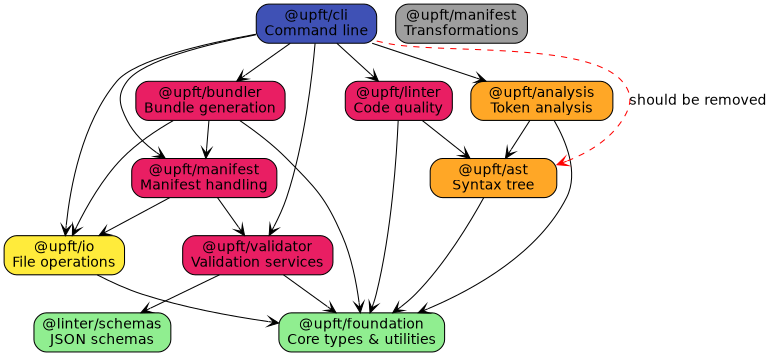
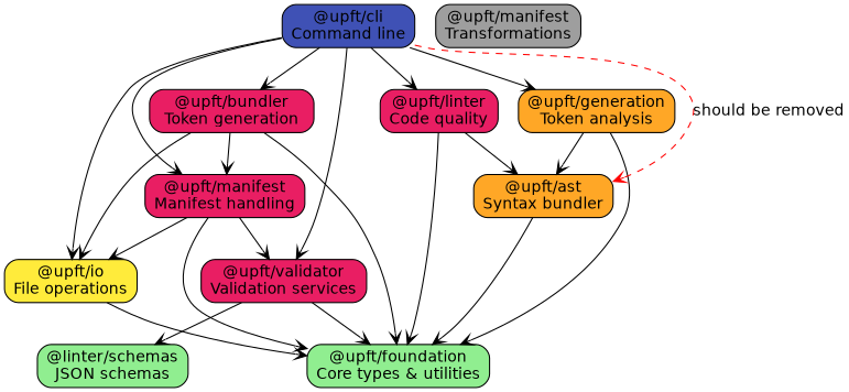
  strict digraph {
    fontname="DejaVu Sans"
    rankdir=TD
    node [fillcolor="#e91e63" fontname="DejaVu Sans" shape=box style="rounded,filled"]
    edge [arrowhead=vee fontname="DejaVu Sans"]
    n1 [fillcolor="#90ee90" label="@upft/foundation\nCore types & utilities"]
    n2 [fillcolor="#90ee90" label="@linter/schemas\nJSON schemas"]
    n3 [fillcolor="#ffeb3b" label="@upft/io\nFile operations"]
-   n4 [fillcolor="#ffa726" label="@upft/ast\nSyntax tree"]
-   n5 [fillcolor="#ffa726" label="@upft/analysis\nToken analysis"]
+   n4 [fillcolor="#ffa726" label="@upft/ast\nSyntax bundler"]
+   n5 [fillcolor="#ffa726" label="@upft/generation\nToken analysis"]
    n6 [label="@upft/validator\nValidation services"]
    n7 [label="@upft/linter\nCode quality"]
    n8 [label="@upft/manifest\nManifest handling"]
-   n9 [label="@upft/bundler\nBundle generation"]
+   n9 [label="@upft/bundler\nToken generation"]
    n10 [fillcolor="#9e9e9e" label="@upft/manifest\nTransformations"]
    n11 [fillcolor="#3f51b5" label="@upft/cli\nCommand line"]
    n3 -> n1
    n4 -> n1
    n5 -> n1
    n5 -> n4
    n6 -> n1
    n6 -> n2
    n7 -> n1
    n7 -> n4
+   n8 -> n1
    n8 -> n3
    n8 -> n6
    n9 -> n1
    n9 -> n3
    n9 -> n8
    n11 -> n3
    n11 -> n4 [color=red label="should be removed" style=dashed]
    n11 -> n5
    n11 -> n6
    n11 -> n7
    n11 -> n8
    n11 -> n9
  }
